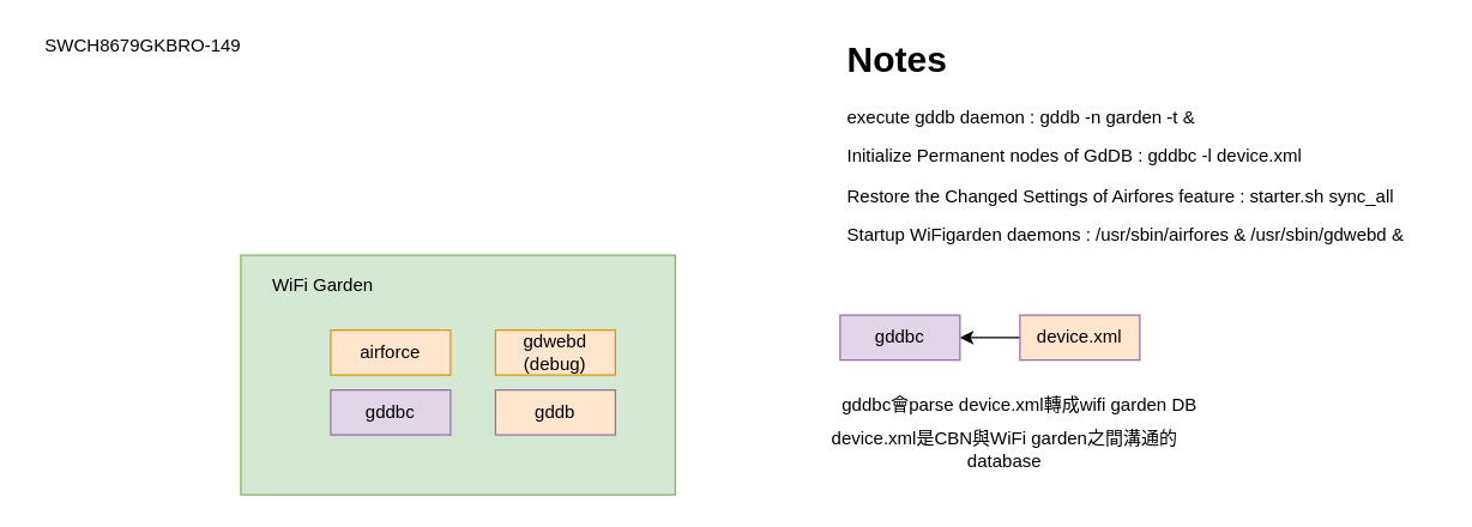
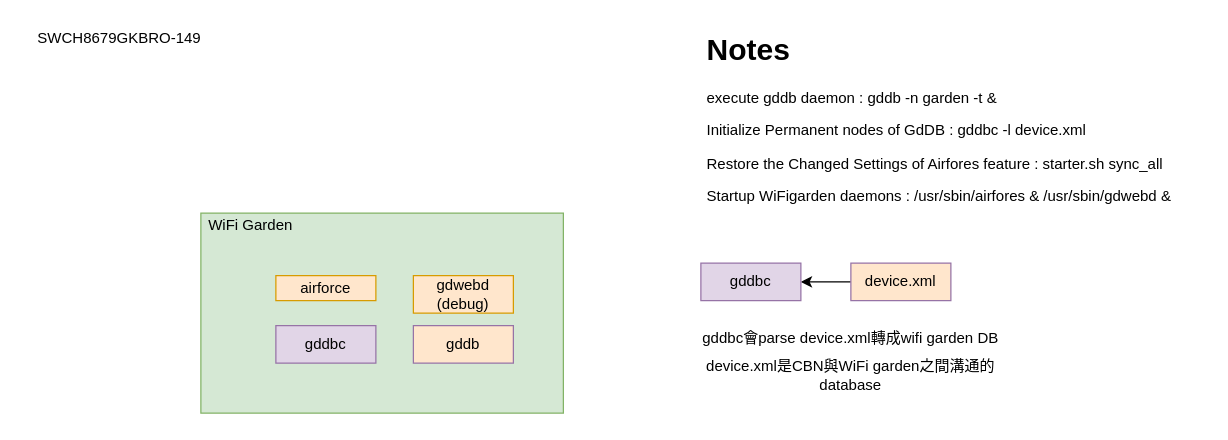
  <mxCell id="0" />
  <mxCell id="1" parent="0" />
  <mxCell id="2" value="" style="rounded=0;whiteSpace=wrap;html=1;fillColor=#d5e8d4;strokeColor=#82b366;" vertex="1" parent="1"><mxGeometry x="160" y="170" width="290" height="160" as="geometry" /></mxCell>
- <mxCell id="3" value="WiFi Garden" style="text;html=1;strokeColor=none;fillColor=none;align=center;verticalAlign=middle;whiteSpace=wrap;rounded=0;" vertex="1" parent="1"><mxGeometry x="175" y="180" width="80" height="20" as="geometry" /></mxCell>
+ <mxCell id="3" value="WiFi Garden" style="text;html=1;strokeColor=none;fillColor=none;align=center;verticalAlign=middle;whiteSpace=wrap;rounded=0;" vertex="1" parent="1"><mxGeometry x="160" y="170" width="80" height="20" as="geometry" /></mxCell>
  <mxCell id="4" value="SWCH8679GKBRO-149" style="text;html=1;strokeColor=none;fillColor=none;align=center;verticalAlign=middle;whiteSpace=wrap;rounded=0;" vertex="1" parent="1"><mxGeometry x="20" y="20" width="150" height="20" as="geometry" /></mxCell>
- <mxCell id="5" value="airforce" style="rounded=0;whiteSpace=wrap;html=1;fillColor=#ffe6cc;strokeColor=#d79b00;" vertex="1" parent="1"><mxGeometry x="220" y="220" width="80" height="30" as="geometry" /></mxCell>
+ <mxCell id="5" value="airforce" style="rounded=0;whiteSpace=wrap;html=1;fillColor=#ffe6cc;strokeColor=#d79b00;" vertex="1" parent="1"><mxGeometry x="220" y="220" width="80" height="20" as="geometry" /></mxCell>
  <mxCell id="6" value="gdwebd&lt;br&gt;(debug)" style="rounded=0;whiteSpace=wrap;html=1;fillColor=#ffe6cc;strokeColor=#d79b00;" vertex="1" parent="1"><mxGeometry x="330" y="220" width="80" height="30" as="geometry" /></mxCell>
  <mxCell id="7" value="&lt;h1&gt;Notes&lt;/h1&gt;&lt;p&gt;execute gddb daemon : gddb -n garden -t &amp;amp;&lt;/p&gt;&lt;p&gt;Initialize Permanent nodes of GdDB : gddbc -l device.xml&lt;/p&gt;&lt;p&gt;Restore the Changed Settings of Airfores feature : starter.sh sync_all&lt;/p&gt;&lt;p&gt;Startup WiFigarden daemons : /usr/sbin/airfores &amp;amp; /usr/sbin/gdwebd &amp;amp;&lt;/p&gt;" style="text;html=1;strokeColor=none;fillColor=none;spacing=5;spacingTop=-20;whiteSpace=wrap;overflow=hidden;rounded=0;" vertex="1" parent="1"><mxGeometry x="560" y="20" width="400" height="180" as="geometry" /></mxCell>
  <mxCell id="8" value="gddbc" style="rounded=0;whiteSpace=wrap;html=1;fillColor=#e1d5e7;strokeColor=#9673a6;" vertex="1" parent="1"><mxGeometry x="220" y="260" width="80" height="30" as="geometry" /></mxCell>
  <mxCell id="9" style="edgeStyle=orthogonalEdgeStyle;rounded=0;orthogonalLoop=1;jettySize=auto;html=1;exitX=0;exitY=0.5;exitDx=0;exitDy=0;entryX=1;entryY=0.5;entryDx=0;entryDy=0;" edge="1" parent="1" source="10" target="11"><mxGeometry relative="1" as="geometry" /></mxCell>
  <mxCell id="10" value="device.xml" style="rounded=0;whiteSpace=wrap;html=1;strokeColor=#9673a6;fillColor=#ffe6cc;" vertex="1" parent="1"><mxGeometry x="680" y="210" width="80" height="30" as="geometry" /></mxCell>
  <mxCell id="11" value="gddbc" style="rounded=0;whiteSpace=wrap;html=1;fillColor=#e1d5e7;strokeColor=#9673a6;" vertex="1" parent="1"><mxGeometry x="560" y="210" width="80" height="30" as="geometry" /></mxCell>
  <mxCell id="12" value="gddbc會parse device.xml轉成wifi garden DB" style="text;html=1;strokeColor=none;fillColor=none;align=center;verticalAlign=middle;whiteSpace=wrap;rounded=0;" vertex="1" parent="1"><mxGeometry x="560" y="260" width="240" height="20" as="geometry" /></mxCell>
- <mxCell id="13" value="device.xml是CBN與WiFi garden之間溝通的database" style="text;html=1;strokeColor=none;fillColor=none;align=center;verticalAlign=middle;whiteSpace=wrap;rounded=0;" vertex="1" parent="1"><mxGeometry x="550" y="290" width="240" height="20" as="geometry" /></mxCell>
+ <mxCell id="13" value="device.xml是CBN與WiFi garden之間溝通的database" style="text;html=1;strokeColor=none;fillColor=none;align=center;verticalAlign=middle;whiteSpace=wrap;rounded=0;" vertex="1" parent="1"><mxGeometry x="560" y="290" width="240" height="20" as="geometry" /></mxCell>
  <mxCell id="14" value="gddb" style="rounded=0;whiteSpace=wrap;html=1;fillColor=#ffe6cc;strokeColor=#9673a6;" vertex="1" parent="1"><mxGeometry x="330" y="260" width="80" height="30" as="geometry" /></mxCell>
